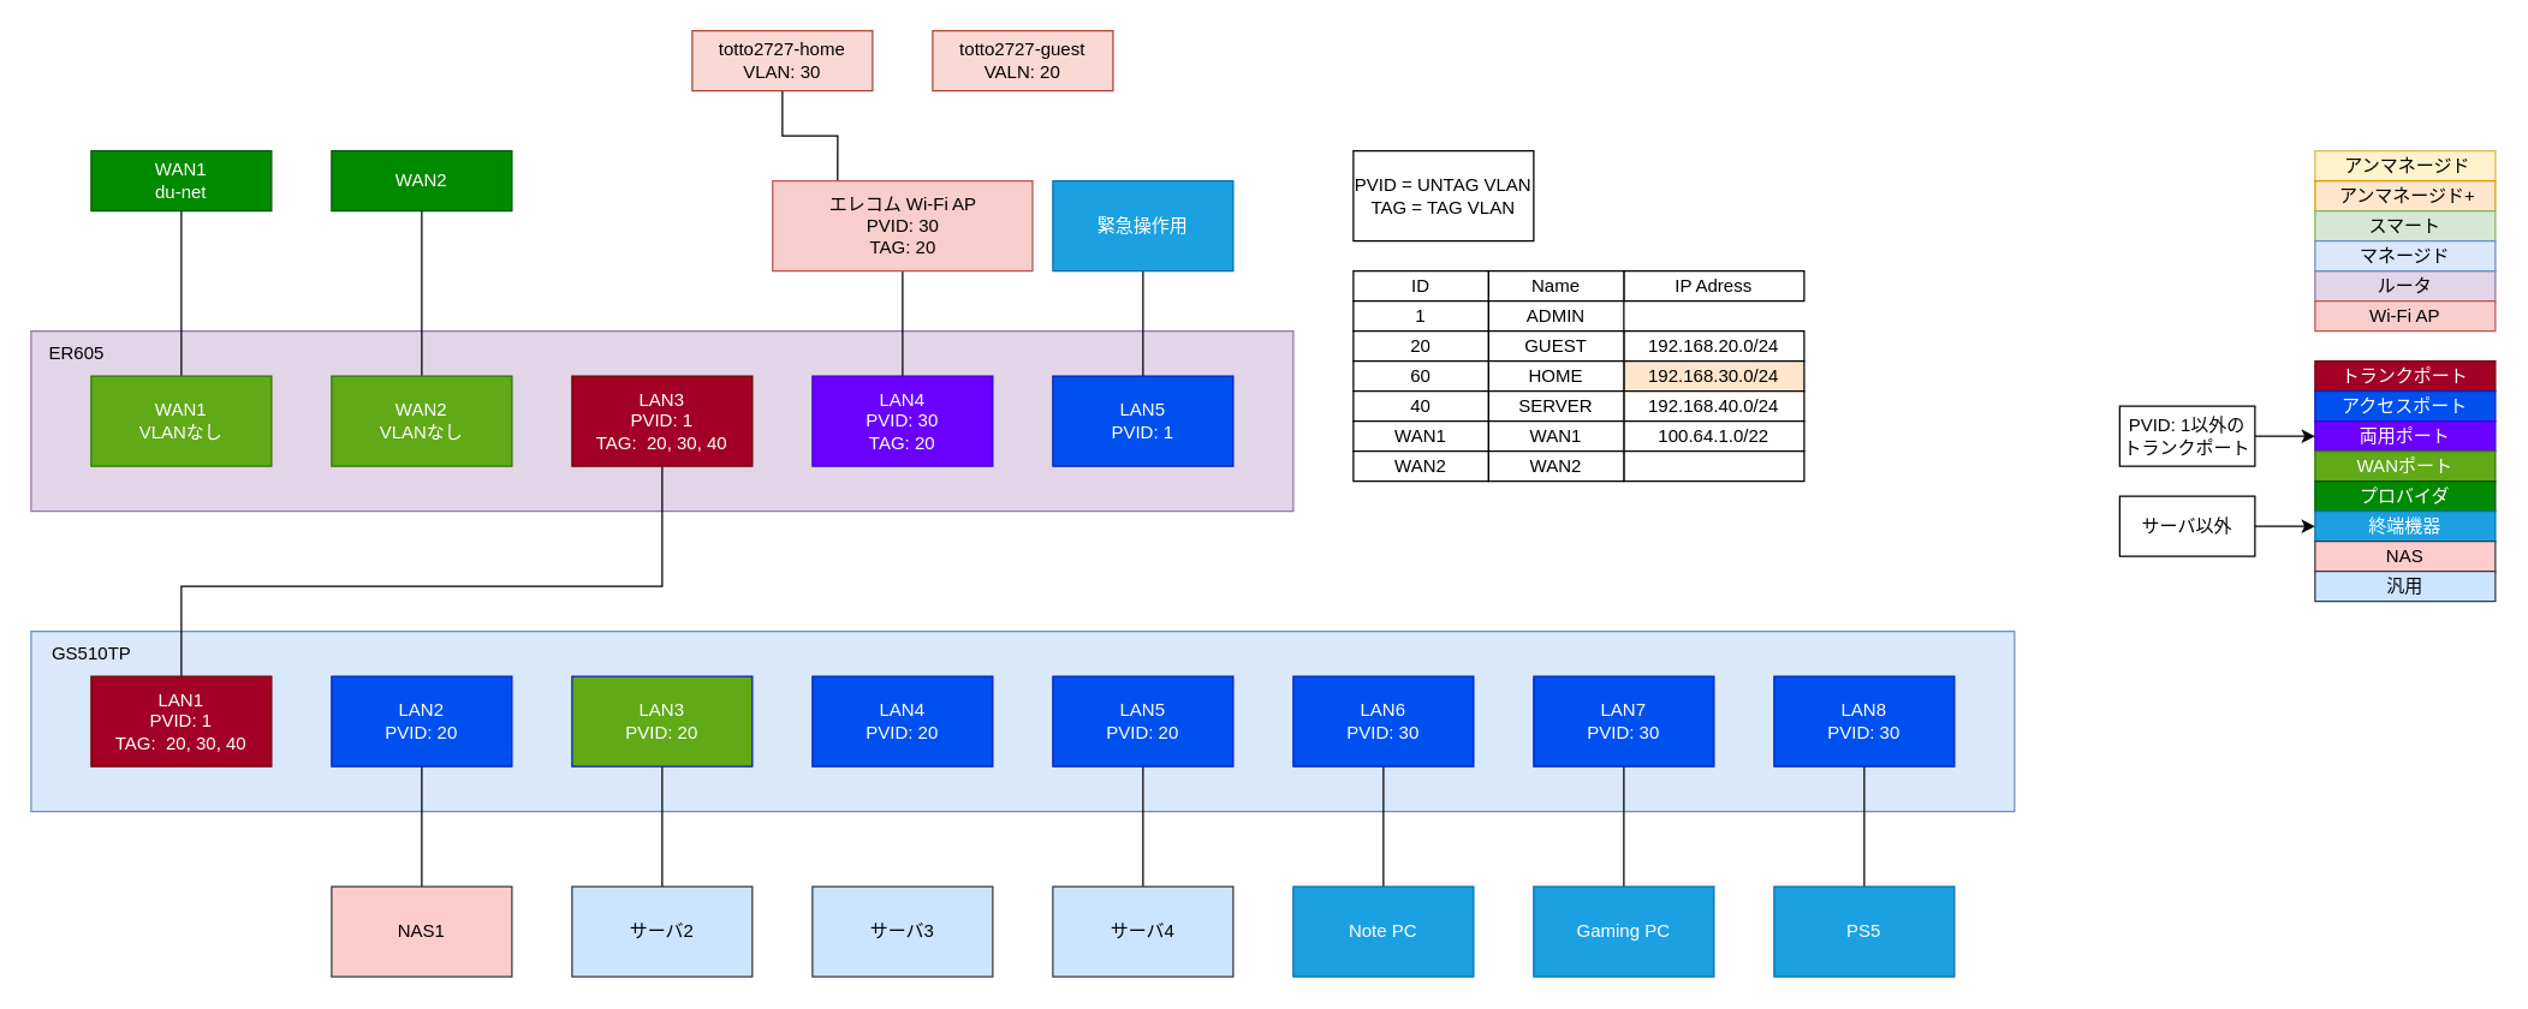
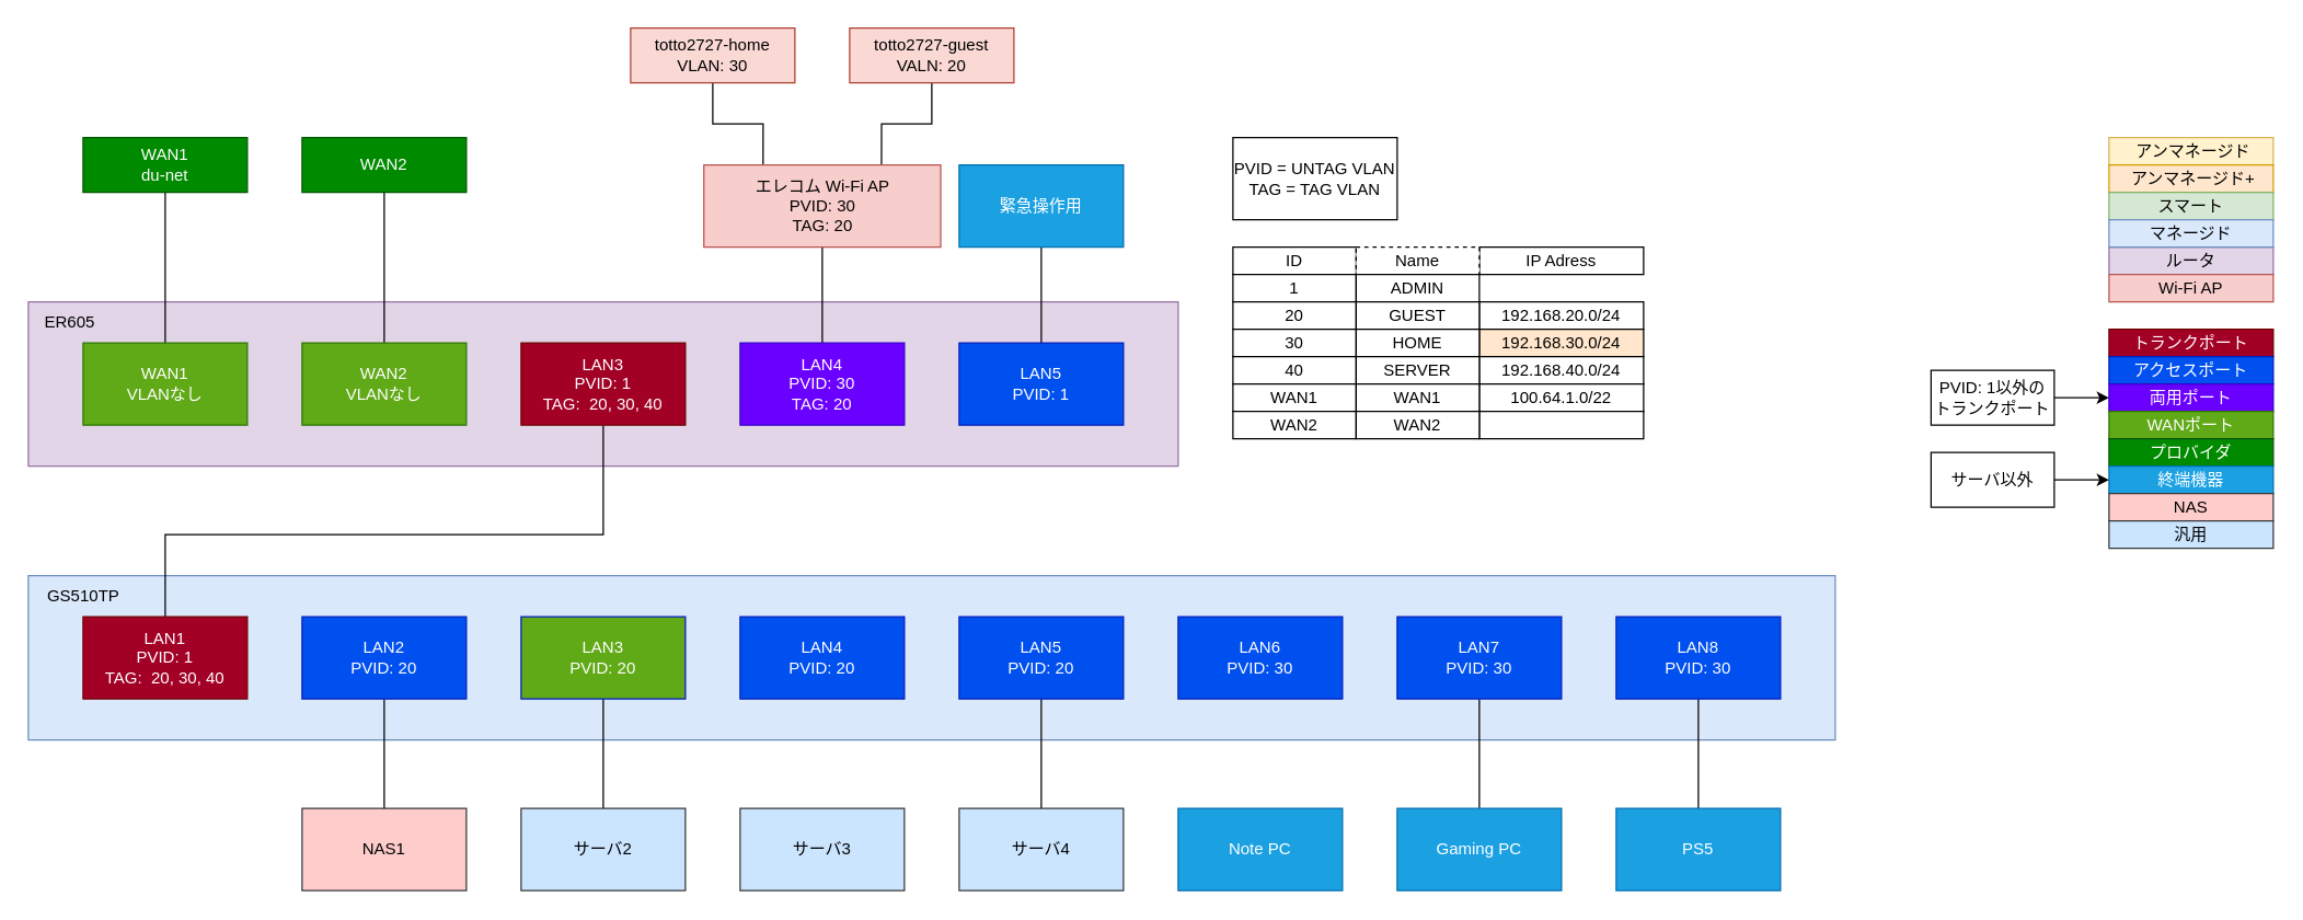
  <mxCell id="0" />
  <mxCell id="1" parent="0" />
  <mxCell id="2" value="" style="rounded=0;whiteSpace=wrap;html=1;align=left;verticalAlign=top;fillColor=#dae8fc;strokeColor=#6c8ebf;" vertex="1" parent="1"><mxGeometry y="420" width="1320" height="120" as="geometry" x="20" /></mxCell>
  <mxCell id="3" value="" style="rounded=0;whiteSpace=wrap;html=1;align=left;verticalAlign=top;fillColor=#e1d5e7;strokeColor=#9673a6;" vertex="1" parent="1"><mxGeometry y="220" width="840" height="120" as="geometry" x="20" /></mxCell>
  <mxCell id="4" style="edgeStyle=orthogonalEdgeStyle;rounded=0;orthogonalLoop=1;jettySize=auto;html=1;entryX=0.5;entryY=0;entryDx=0;entryDy=0;endArrow=none;endFill=0;" edge="1" parent="1" source="5" target="15"><mxGeometry relative="1" as="geometry" /></mxCell>
  <mxCell id="5" value="WAN2" style="rounded=0;whiteSpace=wrap;html=1;fillColor=#008a00;fontColor=#ffffff;strokeColor=#005700;" vertex="1" parent="1"><mxGeometry x="220" width="120" height="40" as="geometry" y="100" /></mxCell>
  <mxCell id="6" style="edgeStyle=orthogonalEdgeStyle;rounded=0;orthogonalLoop=1;jettySize=auto;html=1;endArrow=none;endFill=0;" edge="1" parent="1" source="7" target="8"><mxGeometry relative="1" as="geometry" /></mxCell>
  <mxCell id="7" value="WAN1&lt;br&gt;du-net" style="rounded=0;whiteSpace=wrap;html=1;fillColor=#008a00;fontColor=#ffffff;strokeColor=#005700;" vertex="1" parent="1"><mxGeometry x="60" width="120" height="40" as="geometry" y="100" /></mxCell>
  <mxCell id="8" value="WAN1&lt;br&gt;VLANなし" style="rounded=0;whiteSpace=wrap;html=1;verticalAlign=middle;fillColor=#60a917;fontColor=#ffffff;strokeColor=#2D7600;" vertex="1" parent="1"><mxGeometry x="60" y="250" width="120" height="60" as="geometry" /></mxCell>
  <mxCell id="9" value="" style="edgeStyle=orthogonalEdgeStyle;rounded=0;orthogonalLoop=1;jettySize=auto;html=1;endArrow=none;endFill=0;" edge="1" parent="1" source="10" target="90"><mxGeometry relative="1" as="geometry" /></mxCell>
  <mxCell id="10" value="LAN5&lt;br&gt;PVID: 1" style="rounded=0;whiteSpace=wrap;html=1;fillColor=#0050ef;fontColor=#ffffff;strokeColor=#001DBC;" vertex="1" parent="1"><mxGeometry x="700" y="250" width="120" height="60" as="geometry" /></mxCell>
  <mxCell id="11" style="edgeStyle=orthogonalEdgeStyle;rounded=0;orthogonalLoop=1;jettySize=auto;html=1;endArrow=none;endFill=0;entryX=0.5;entryY=1;entryDx=0;entryDy=0;" edge="1" parent="1" source="12" target="28"><mxGeometry relative="1" as="geometry"><mxPoint x="600.08" y="180" as="targetPoint" /></mxGeometry></mxCell>
  <mxCell id="12" value="LAN4&lt;br&gt;PVID: 30&lt;br&gt;TAG: 20" style="rounded=0;whiteSpace=wrap;html=1;fillColor=#6a00ff;fontColor=#ffffff;strokeColor=#3700CC;" vertex="1" parent="1"><mxGeometry x="540" y="250" width="120" height="60" as="geometry" /></mxCell>
  <mxCell id="13" style="edgeStyle=orthogonalEdgeStyle;rounded=0;orthogonalLoop=1;jettySize=auto;html=1;entryX=0.5;entryY=0;entryDx=0;entryDy=0;endArrow=none;endFill=0;" edge="1" parent="1" source="14" target="16"><mxGeometry relative="1" as="geometry"><Array as="points"><mxPoint x="440" y="390" /><mxPoint x="120" y="390" /></Array></mxGeometry></mxCell>
  <mxCell id="14" value="LAN3&lt;br&gt;PVID: 1&lt;br&gt;TAG:&amp;nbsp; 20, 30, 40" style="rounded=0;whiteSpace=wrap;html=1;fillColor=#a20025;fontColor=#ffffff;strokeColor=#6F0000;" vertex="1" parent="1"><mxGeometry x="380" y="250" width="120" height="60" as="geometry" /></mxCell>
  <mxCell id="15" value="WAN2&lt;br&gt;VLANなし" style="rounded=0;whiteSpace=wrap;html=1;verticalAlign=middle;fillColor=#60a917;fontColor=#ffffff;strokeColor=#2D7600;" vertex="1" parent="1"><mxGeometry x="220" y="250" width="120" height="60" as="geometry" /></mxCell>
  <mxCell id="16" value="LAN1&lt;br&gt;PVID: 1&lt;br&gt;TAG:&amp;nbsp; 20, 30, 40" style="rounded=0;whiteSpace=wrap;html=1;fillColor=#a20025;fontColor=#ffffff;strokeColor=#6F0000;" vertex="1" parent="1"><mxGeometry x="60" y="450" width="120" height="60" as="geometry" /></mxCell>
  <mxCell id="17" value="" style="edgeStyle=orthogonalEdgeStyle;rounded=0;orthogonalLoop=1;jettySize=auto;html=1;endArrow=none;endFill=0;" edge="1" parent="1" source="18" target="32"><mxGeometry relative="1" as="geometry" /></mxCell>
  <mxCell id="18" value="LAN5&lt;br&gt;PVID: 20" style="rounded=0;whiteSpace=wrap;html=1;fillColor=#0050ef;fontColor=#ffffff;strokeColor=#001DBC;" vertex="1" parent="1"><mxGeometry x="700" y="450" width="120" height="60" as="geometry" /></mxCell>
  <mxCell id="19" value="LAN4&lt;br&gt;PVID: 20" style="rounded=0;whiteSpace=wrap;html=1;fillColor=#0050ef;fontColor=#ffffff;strokeColor=#001DBC;" vertex="1" parent="1"><mxGeometry x="540" y="450" width="120" height="60" as="geometry" /></mxCell>
  <mxCell id="20" value="" style="edgeStyle=orthogonalEdgeStyle;rounded=0;orthogonalLoop=1;jettySize=auto;html=1;endArrow=none;endFill=0;" edge="1" parent="1" source="21" target="30"><mxGeometry relative="1" as="geometry" /></mxCell>
  <mxCell id="21" value="LAN3&lt;br&gt;PVID: 20" style="rounded=0;whiteSpace=wrap;html=1;fillColor=#60a917;fontColor=#ffffff;strokeColor=#001DBC;" vertex="1" parent="1"><mxGeometry x="380" y="450" width="120" height="60" as="geometry" /></mxCell>
  <mxCell id="22" value="" style="edgeStyle=orthogonalEdgeStyle;rounded=0;orthogonalLoop=1;jettySize=auto;html=1;endArrow=none;endFill=0;" edge="1" parent="1" source="23" target="29"><mxGeometry relative="1" as="geometry" /></mxCell>
  <mxCell id="23" value="LAN2&lt;br&gt;PVID: 20" style="rounded=0;whiteSpace=wrap;html=1;fillColor=#0050ef;fontColor=#ffffff;strokeColor=#001DBC;" vertex="1" parent="1"><mxGeometry x="220" y="450" width="120" height="60" as="geometry" /></mxCell>
  <mxCell id="24" value="GS510TP" style="text;html=1;align=center;verticalAlign=middle;resizable=0;points=[];autosize=1;strokeColor=none;fillColor=none;" vertex="1" parent="1"><mxGeometry y="420" width="80" height="30" as="geometry" x="20" /></mxCell>
  <mxCell id="25" value="ER605" style="text;html=1;align=center;verticalAlign=middle;resizable=0;points=[];autosize=1;strokeColor=none;fillColor=none;" vertex="1" parent="1"><mxGeometry y="220" width="60" height="30" as="geometry" x="20" /></mxCell>
  <mxCell id="26" style="edgeStyle=orthogonalEdgeStyle;rounded=0;orthogonalLoop=1;jettySize=auto;html=1;exitX=0.25;exitY=0;exitDx=0;exitDy=0;entryX=0.5;entryY=1;entryDx=0;entryDy=0;endArrow=none;endFill=0;" edge="1" parent="1" source="28" target="81"><mxGeometry relative="1" as="geometry" /></mxCell>
+ <mxCell id="27" style="edgeStyle=orthogonalEdgeStyle;rounded=0;orthogonalLoop=1;jettySize=auto;html=1;exitX=0.75;exitY=0;exitDx=0;exitDy=0;entryX=0.5;entryY=1;entryDx=0;entryDy=0;endArrow=none;endFill=0;" edge="1" parent="1" source="28" target="80"><mxGeometry relative="1" as="geometry" /></mxCell>
  <mxCell id="28" value="エレコム Wi-Fi AP&lt;br&gt;PVID: 30&lt;br&gt;TAG: 20" style="whiteSpace=wrap;html=1;fillColor=#f8cecc;strokeColor=#b85450;verticalAlign=middle;" vertex="1" parent="1"><mxGeometry x="513.5" y="120" width="173" height="60" as="geometry" /></mxCell>
  <mxCell id="29" value="NAS1" style="rounded=0;whiteSpace=wrap;html=1;fillColor=#ffcccc;strokeColor=#36393d;" vertex="1" parent="1"><mxGeometry x="220" y="590" width="120" height="60" as="geometry" /></mxCell>
  <mxCell id="30" value="サーバ2" style="rounded=0;whiteSpace=wrap;html=1;fillColor=#cce5ff;strokeColor=#36393d;" vertex="1" parent="1"><mxGeometry x="380" y="590" width="120" height="60" as="geometry" /></mxCell>
  <mxCell id="31" value="サーバ3" style="rounded=0;whiteSpace=wrap;html=1;fillColor=#cce5ff;strokeColor=#36393d;" vertex="1" parent="1"><mxGeometry x="540" y="590" width="120" height="60" as="geometry" /></mxCell>
  <mxCell id="32" value="サーバ4" style="rounded=0;whiteSpace=wrap;html=1;fillColor=#cce5ff;strokeColor=#36393d;" vertex="1" parent="1"><mxGeometry x="700" y="590" width="120" height="60" as="geometry" /></mxCell>
  <mxCell id="33" value="PVID = UNTAG VLAN&lt;br&gt;TAG = TAG VLAN" style="whiteSpace=wrap;html=1;" vertex="1" parent="1"><mxGeometry x="900" width="120" height="60" as="geometry" y="100" /></mxCell>
  <mxCell id="34" value="" style="edgeStyle=orthogonalEdgeStyle;rounded=0;orthogonalLoop=1;jettySize=auto;html=1;endArrow=none;endFill=0;" edge="1" parent="1" source="35" target="39"><mxGeometry relative="1" as="geometry" /></mxCell>
  <mxCell id="35" value="LAN7&lt;br&gt;PVID: 30" style="rounded=0;whiteSpace=wrap;html=1;fillColor=#0050ef;fontColor=#ffffff;strokeColor=#001DBC;" vertex="1" parent="1"><mxGeometry x="1020" y="450" width="120" height="60" as="geometry" /></mxCell>
- <mxCell id="36" value="" style="edgeStyle=orthogonalEdgeStyle;rounded=0;orthogonalLoop=1;jettySize=auto;html=1;endArrow=none;endFill=0;" edge="1" parent="1" source="37" target="38"><mxGeometry relative="1" as="geometry" /></mxCell>
  <mxCell id="37" value="LAN6&lt;br&gt;PVID: 30" style="rounded=0;whiteSpace=wrap;html=1;fillColor=#0050ef;fontColor=#ffffff;strokeColor=#001DBC;" vertex="1" parent="1"><mxGeometry x="860" y="450" width="120" height="60" as="geometry" /></mxCell>
  <mxCell id="38" value="Note PC" style="rounded=0;whiteSpace=wrap;html=1;fillColor=#1ba1e2;strokeColor=#006EAF;fontColor=#ffffff;" vertex="1" parent="1"><mxGeometry x="860" y="590" width="120" height="60" as="geometry" /></mxCell>
  <mxCell id="39" value="Gaming PC" style="rounded=0;whiteSpace=wrap;html=1;fillColor=#1ba1e2;strokeColor=#006EAF;fontColor=#ffffff;" vertex="1" parent="1"><mxGeometry x="1020" y="590" width="120" height="60" as="geometry" /></mxCell>
  <mxCell id="40" value="" style="edgeStyle=orthogonalEdgeStyle;rounded=0;orthogonalLoop=1;jettySize=auto;html=1;endArrow=none;endFill=0;" edge="1" parent="1" source="41" target="42"><mxGeometry relative="1" as="geometry" /></mxCell>
  <mxCell id="41" value="LAN8&lt;br&gt;PVID: 30" style="rounded=0;whiteSpace=wrap;html=1;fillColor=#0050ef;fontColor=#ffffff;strokeColor=#001DBC;" vertex="1" parent="1"><mxGeometry x="1180" y="450" width="120" height="60" as="geometry" /></mxCell>
  <mxCell id="42" value="PS5" style="rounded=0;whiteSpace=wrap;html=1;fillColor=#1ba1e2;strokeColor=#006EAF;fontColor=#ffffff;" vertex="1" parent="1"><mxGeometry x="1180" y="590" width="120" height="60" as="geometry" /></mxCell>
  <mxCell id="43" value="" style="group" vertex="1" connectable="0" parent="1"><mxGeometry x="900" y="180" width="300" height="20" as="geometry" /></mxCell>
  <mxCell id="44" value="ID&lt;div style=&quot;&quot;&gt;&lt;/div&gt;" style="whiteSpace=wrap;html=1;align=center;" vertex="1" parent="43"><mxGeometry width="90" height="20" as="geometry" /></mxCell>
  <mxCell id="45" value="IP Adress" style="whiteSpace=wrap;html=1;" vertex="1" parent="43"><mxGeometry x="180" width="120" height="20" as="geometry" /></mxCell>
- <mxCell id="46" value="Name" style="whiteSpace=wrap;html=1;" vertex="1" parent="43"><mxGeometry x="90" width="90" height="20" as="geometry" /></mxCell>
+ <mxCell id="46" value="Name" style="whiteSpace=wrap;html=1;dashed=1;" vertex="1" parent="43"><mxGeometry x="90" width="90" height="20" as="geometry" /></mxCell>
  <mxCell id="47" value="" style="group" vertex="1" connectable="0" parent="1"><mxGeometry x="900" y="200" width="300" height="20" as="geometry" /></mxCell>
  <mxCell id="48" value="&lt;div style=&quot;&quot;&gt;&lt;/div&gt;1" style="whiteSpace=wrap;html=1;align=center;" vertex="1" parent="47"><mxGeometry width="90" height="20" as="geometry" /></mxCell>
  <mxCell id="49" value="ADMIN" style="whiteSpace=wrap;html=1;" vertex="1" parent="47"><mxGeometry x="90" width="90" height="20" as="geometry" /></mxCell>
  <mxCell id="50" value="" style="group" vertex="1" connectable="0" parent="1"><mxGeometry x="900" y="220" width="300" height="20" as="geometry" /></mxCell>
  <mxCell id="51" value="&lt;div style=&quot;&quot;&gt;&lt;/div&gt;20" style="whiteSpace=wrap;html=1;align=center;" vertex="1" parent="50"><mxGeometry width="90" height="20" as="geometry" /></mxCell>
  <mxCell id="52" value="192.168.20.0/24" style="whiteSpace=wrap;html=1;" vertex="1" parent="50"><mxGeometry x="180" width="120" height="20" as="geometry" /></mxCell>
  <mxCell id="53" value="GUEST" style="whiteSpace=wrap;html=1;" vertex="1" parent="50"><mxGeometry x="90" width="90" height="20" as="geometry" /></mxCell>
  <mxCell id="54" value="" style="group" vertex="1" connectable="0" parent="1"><mxGeometry x="900" y="240" width="300" height="20" as="geometry" /></mxCell>
- <mxCell id="55" value="60&lt;div style=&quot;&quot;&gt;&lt;/div&gt;" style="whiteSpace=wrap;html=1;align=center;" vertex="1" parent="54"><mxGeometry width="90" height="20" as="geometry" /></mxCell>
+ <mxCell id="55" value="30&lt;div style=&quot;&quot;&gt;&lt;/div&gt;" style="whiteSpace=wrap;html=1;align=center;" vertex="1" parent="54"><mxGeometry width="90" height="20" as="geometry" /></mxCell>
  <mxCell id="56" value="192.168.30.0/24" style="whiteSpace=wrap;html=1;fillColor=#ffe6cc;" vertex="1" parent="54"><mxGeometry x="180" width="120" height="20" as="geometry" /></mxCell>
  <mxCell id="57" value="HOME" style="whiteSpace=wrap;html=1;" vertex="1" parent="54"><mxGeometry x="90" width="90" height="20" as="geometry" /></mxCell>
  <mxCell id="58" value="" style="group" vertex="1" connectable="0" parent="1"><mxGeometry x="900" y="260" width="300" height="20" as="geometry" /></mxCell>
  <mxCell id="59" value="&lt;div style=&quot;&quot;&gt;&lt;/div&gt;40" style="whiteSpace=wrap;html=1;align=center;" vertex="1" parent="58"><mxGeometry width="90" height="20" as="geometry" /></mxCell>
  <mxCell id="60" value="192.168.40.0/24" style="whiteSpace=wrap;html=1;" vertex="1" parent="58"><mxGeometry x="180" width="120" height="20" as="geometry" /></mxCell>
  <mxCell id="61" value="SERVER" style="whiteSpace=wrap;html=1;" vertex="1" parent="58"><mxGeometry x="90" width="90" height="20" as="geometry" /></mxCell>
  <mxCell id="62" value="ルータ" style="rounded=0;whiteSpace=wrap;html=1;fillColor=#e1d5e7;strokeColor=#9673a6;" vertex="1" parent="1"><mxGeometry x="1540" y="180" width="120" height="20" as="geometry" /></mxCell>
  <mxCell id="63" value="&amp;nbsp;アンマネージド" style="rounded=0;whiteSpace=wrap;html=1;fillColor=#fff2cc;strokeColor=#d6b656;" vertex="1" parent="1"><mxGeometry x="1540" width="120" height="20" as="geometry" y="100" /></mxCell>
  <mxCell id="64" value="&amp;nbsp;アンマネージド+" style="rounded=0;whiteSpace=wrap;html=1;fillColor=#ffe6cc;strokeColor=#d79b00;" vertex="1" parent="1"><mxGeometry x="1540" y="120" width="120" height="20" as="geometry" /></mxCell>
  <mxCell id="65" value="スマート" style="rounded=0;whiteSpace=wrap;html=1;fillColor=#d5e8d4;strokeColor=#82b366;" vertex="1" parent="1"><mxGeometry x="1540" y="140" width="120" height="20" as="geometry" /></mxCell>
  <mxCell id="66" value="マネージド" style="rounded=0;whiteSpace=wrap;html=1;fillColor=#dae8fc;strokeColor=#6c8ebf;" vertex="1" parent="1"><mxGeometry x="1540" y="160" width="120" height="20" as="geometry" /></mxCell>
  <mxCell id="67" value="Wi-Fi AP" style="rounded=0;whiteSpace=wrap;html=1;fillColor=#f8cecc;strokeColor=#b85450;" vertex="1" parent="1"><mxGeometry x="1540" y="200" width="120" height="20" as="geometry" /></mxCell>
  <mxCell id="68" value="トランクポート" style="whiteSpace=wrap;html=1;fillColor=#a20025;strokeColor=#6F0000;fontColor=#ffffff;" vertex="1" parent="1"><mxGeometry x="1540" y="240" width="120" height="20" as="geometry" /></mxCell>
  <mxCell id="69" value="アクセスポート" style="whiteSpace=wrap;html=1;fillColor=#0050ef;fontColor=#ffffff;strokeColor=#001DBC;" vertex="1" parent="1"><mxGeometry x="1540" y="260" width="120" height="20" as="geometry" /></mxCell>
  <mxCell id="70" value="両用ポート" style="whiteSpace=wrap;html=1;fillColor=#6a00ff;fontColor=#ffffff;strokeColor=#3700CC;" vertex="1" parent="1"><mxGeometry x="1540" y="280" width="120" height="20" as="geometry" /></mxCell>
  <mxCell id="71" value="" style="edgeStyle=orthogonalEdgeStyle;rounded=0;orthogonalLoop=1;jettySize=auto;html=1;" edge="1" parent="1" source="72" target="70"><mxGeometry relative="1" as="geometry" /></mxCell>
  <mxCell id="72" value="PVID: 1以外の&lt;br style=&quot;border-color: var(--border-color);&quot;&gt;トランクポート" style="rounded=0;whiteSpace=wrap;html=1;" vertex="1" parent="1"><mxGeometry x="1410" y="270" width="90" height="40" as="geometry" /></mxCell>
  <mxCell id="73" value="WANポート" style="whiteSpace=wrap;html=1;fillColor=#60a917;fontColor=#ffffff;strokeColor=#2D7600;" vertex="1" parent="1"><mxGeometry x="1540" y="300" width="120" height="20" as="geometry" /></mxCell>
  <mxCell id="74" value="プロバイダ" style="whiteSpace=wrap;html=1;fillColor=#008a00;fontColor=#ffffff;strokeColor=#005700;" vertex="1" parent="1"><mxGeometry x="1540" y="320" width="120" height="20" as="geometry" /></mxCell>
  <mxCell id="75" value="終端機器" style="whiteSpace=wrap;html=1;fillColor=#1ba1e2;fontColor=#ffffff;strokeColor=#006EAF;" vertex="1" parent="1"><mxGeometry x="1540" y="340" width="120" height="20" as="geometry" /></mxCell>
  <mxCell id="76" value="" style="edgeStyle=orthogonalEdgeStyle;rounded=0;orthogonalLoop=1;jettySize=auto;html=1;" edge="1" parent="1" source="77" target="75"><mxGeometry relative="1" as="geometry" /></mxCell>
  <mxCell id="77" value="サーバ以外" style="rounded=0;whiteSpace=wrap;html=1;" vertex="1" parent="1"><mxGeometry x="1410" y="330" width="90" height="40" as="geometry" /></mxCell>
  <mxCell id="78" value="NAS" style="whiteSpace=wrap;html=1;fillColor=#ffcccc;strokeColor=#36393d;" vertex="1" parent="1"><mxGeometry x="1540" y="360" width="120" height="20" as="geometry" /></mxCell>
  <mxCell id="79" value="汎用" style="whiteSpace=wrap;html=1;fillColor=#cce5ff;strokeColor=#36393d;" vertex="1" parent="1"><mxGeometry x="1540" y="380" width="120" height="20" as="geometry" /></mxCell>
  <mxCell id="80" value="totto2727-guest&lt;br&gt;VALN: 20" style="rounded=0;whiteSpace=wrap;html=1;fillColor=#fad9d5;strokeColor=#ae4132;" vertex="1" parent="1"><mxGeometry x="620" y="20" width="120" height="40" as="geometry" /></mxCell>
  <mxCell id="81" value="totto2727-home&lt;br&gt;VLAN: 30" style="rounded=0;whiteSpace=wrap;html=1;fillColor=#fad9d5;strokeColor=#ae4132;" vertex="1" parent="1"><mxGeometry x="460" y="20" width="120" height="40" as="geometry" /></mxCell>
  <mxCell id="82" value="" style="group" vertex="1" connectable="0" parent="1"><mxGeometry x="900" y="280" width="300" height="20" as="geometry" /></mxCell>
  <mxCell id="83" value="&lt;div style=&quot;&quot;&gt;&lt;/div&gt;WAN1" style="whiteSpace=wrap;html=1;align=center;" vertex="1" parent="82"><mxGeometry width="90" height="20" as="geometry" /></mxCell>
  <mxCell id="84" value="100.64.1.0/22" style="whiteSpace=wrap;html=1;" vertex="1" parent="82"><mxGeometry x="180" width="120" height="20" as="geometry" /></mxCell>
  <mxCell id="85" value="WAN1" style="whiteSpace=wrap;html=1;" vertex="1" parent="82"><mxGeometry x="90" width="90" height="20" as="geometry" /></mxCell>
  <mxCell id="86" value="" style="group" vertex="1" connectable="0" parent="1"><mxGeometry x="900" y="300" width="300" height="20" as="geometry" /></mxCell>
  <mxCell id="87" value="&lt;div style=&quot;&quot;&gt;&lt;/div&gt;WAN2" style="whiteSpace=wrap;html=1;align=center;" vertex="1" parent="86"><mxGeometry width="90" height="20" as="geometry" /></mxCell>
  <mxCell id="88" value="" style="whiteSpace=wrap;html=1;" vertex="1" parent="86"><mxGeometry x="180" width="120" height="20" as="geometry" /></mxCell>
  <mxCell id="89" value="WAN2" style="whiteSpace=wrap;html=1;" vertex="1" parent="86"><mxGeometry x="90" width="90" height="20" as="geometry" /></mxCell>
  <mxCell id="90" value="緊急操作用" style="rounded=0;whiteSpace=wrap;html=1;fillColor=#1ba1e2;strokeColor=#006EAF;fontColor=#ffffff;" vertex="1" parent="1"><mxGeometry x="700" y="120" width="120" height="60" as="geometry" /></mxCell>
